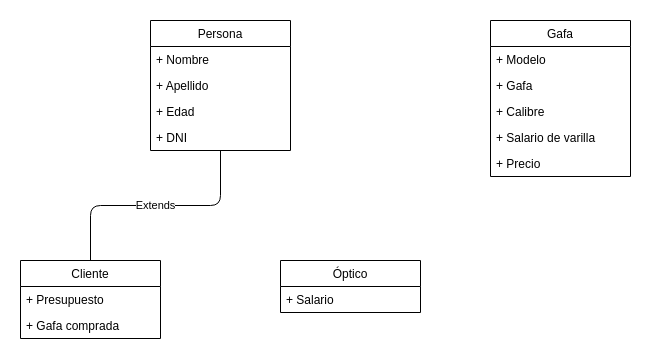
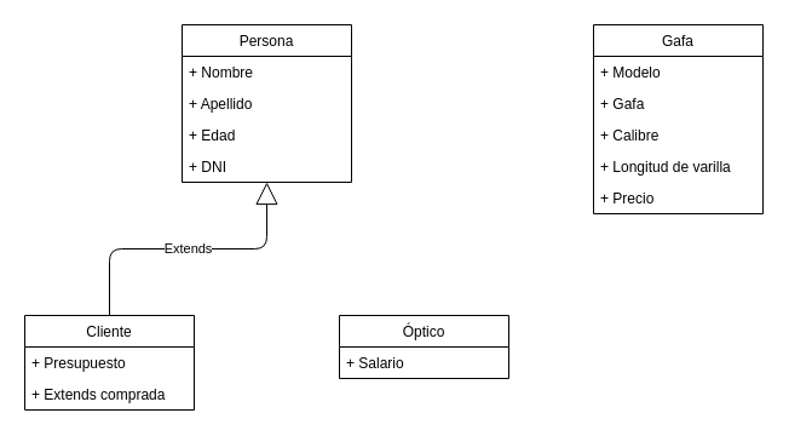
  <mxCell id="0" />
  <mxCell id="1" parent="0" />
  <mxCell id="2" value="Persona" style="swimlane;fontStyle=0;childLayout=stackLayout;horizontal=1;startSize=26;fillColor=none;horizontalStack=0;resizeParent=1;resizeParentMax=0;resizeLast=0;collapsible=1;marginBottom=0;" vertex="1" parent="1"><mxGeometry x="150" y="20" width="140" height="130" as="geometry"><mxRectangle x="170" y="20" width="80" height="26" as="alternateBounds" /></mxGeometry></mxCell>
  <mxCell id="3" value="+ Nombre" style="text;strokeColor=none;fillColor=none;align=left;verticalAlign=top;spacingLeft=4;spacingRight=4;overflow=hidden;rotatable=0;points=[[0,0.5],[1,0.5]];portConstraint=eastwest;" vertex="1" parent="2"><mxGeometry y="26" width="140" height="26" as="geometry" /></mxCell>
  <mxCell id="4" value="+ Apellido" style="text;strokeColor=none;fillColor=none;align=left;verticalAlign=top;spacingLeft=4;spacingRight=4;overflow=hidden;rotatable=0;points=[[0,0.5],[1,0.5]];portConstraint=eastwest;" vertex="1" parent="2"><mxGeometry y="52" width="140" height="26" as="geometry" /></mxCell>
  <mxCell id="5" value="+ Edad" style="text;strokeColor=none;fillColor=none;align=left;verticalAlign=top;spacingLeft=4;spacingRight=4;overflow=hidden;rotatable=0;points=[[0,0.5],[1,0.5]];portConstraint=eastwest;" vertex="1" parent="2"><mxGeometry y="78" width="140" height="26" as="geometry" /></mxCell>
  <mxCell id="6" value="+ DNI" style="text;strokeColor=none;fillColor=none;align=left;verticalAlign=top;spacingLeft=4;spacingRight=4;overflow=hidden;rotatable=0;points=[[0,0.5],[1,0.5]];portConstraint=eastwest;" vertex="1" parent="2"><mxGeometry y="104" width="140" height="26" as="geometry" /></mxCell>
  <mxCell id="7" value="Cliente" style="swimlane;fontStyle=0;childLayout=stackLayout;horizontal=1;startSize=26;fillColor=none;horizontalStack=0;resizeParent=1;resizeParentMax=0;resizeLast=0;collapsible=1;marginBottom=0;" vertex="1" parent="1"><mxGeometry x="20" y="260" width="140" height="78" as="geometry" /></mxCell>
  <mxCell id="8" value="+ Presupuesto" style="text;strokeColor=none;fillColor=none;align=left;verticalAlign=top;spacingLeft=4;spacingRight=4;overflow=hidden;rotatable=0;points=[[0,0.5],[1,0.5]];portConstraint=eastwest;" vertex="1" parent="7"><mxGeometry y="26" width="140" height="26" as="geometry" /></mxCell>
- <mxCell id="9" value="+ Gafa comprada" style="text;strokeColor=none;fillColor=none;align=left;verticalAlign=top;spacingLeft=4;spacingRight=4;overflow=hidden;rotatable=0;points=[[0,0.5],[1,0.5]];portConstraint=eastwest;" vertex="1" parent="7"><mxGeometry y="52" width="140" height="26" as="geometry" /></mxCell>
+ <mxCell id="9" value="+ Extends comprada" style="text;strokeColor=none;fillColor=none;align=left;verticalAlign=top;spacingLeft=4;spacingRight=4;overflow=hidden;rotatable=0;points=[[0,0.5],[1,0.5]];portConstraint=eastwest;" vertex="1" parent="7"><mxGeometry y="52" width="140" height="26" as="geometry" /></mxCell>
  <mxCell id="10" value="Óptico" style="swimlane;fontStyle=0;childLayout=stackLayout;horizontal=1;startSize=26;fillColor=none;horizontalStack=0;resizeParent=1;resizeParentMax=0;resizeLast=0;collapsible=1;marginBottom=0;" vertex="1" parent="1"><mxGeometry x="280" y="260" width="140" height="52" as="geometry" /></mxCell>
  <mxCell id="11" value="+ Salario" style="text;strokeColor=none;fillColor=none;align=left;verticalAlign=top;spacingLeft=4;spacingRight=4;overflow=hidden;rotatable=0;points=[[0,0.5],[1,0.5]];portConstraint=eastwest;" vertex="1" parent="10"><mxGeometry y="26" width="140" height="26" as="geometry" /></mxCell>
  <mxCell id="12" value="Gafa" style="swimlane;fontStyle=0;childLayout=stackLayout;horizontal=1;startSize=26;fillColor=none;horizontalStack=0;resizeParent=1;resizeParentMax=0;resizeLast=0;collapsible=1;marginBottom=0;" vertex="1" parent="1"><mxGeometry x="490" y="20" width="140" height="156" as="geometry" /></mxCell>
  <mxCell id="13" value="+ Modelo" style="text;strokeColor=none;fillColor=none;align=left;verticalAlign=top;spacingLeft=4;spacingRight=4;overflow=hidden;rotatable=0;points=[[0,0.5],[1,0.5]];portConstraint=eastwest;" vertex="1" parent="12"><mxGeometry y="26" width="140" height="26" as="geometry" /></mxCell>
  <mxCell id="14" value="+ Gafa" style="text;strokeColor=none;fillColor=none;align=left;verticalAlign=top;spacingLeft=4;spacingRight=4;overflow=hidden;rotatable=0;points=[[0,0.5],[1,0.5]];portConstraint=eastwest;" vertex="1" parent="12"><mxGeometry y="52" width="140" height="26" as="geometry" /></mxCell>
  <mxCell id="15" value="+ Calibre" style="text;strokeColor=none;fillColor=none;align=left;verticalAlign=top;spacingLeft=4;spacingRight=4;overflow=hidden;rotatable=0;points=[[0,0.5],[1,0.5]];portConstraint=eastwest;" vertex="1" parent="12"><mxGeometry y="78" width="140" height="26" as="geometry" /></mxCell>
- <mxCell id="16" value="+ Salario de varilla" style="text;strokeColor=none;fillColor=none;align=left;verticalAlign=top;spacingLeft=4;spacingRight=4;overflow=hidden;rotatable=0;points=[[0,0.5],[1,0.5]];portConstraint=eastwest;" vertex="1" parent="12"><mxGeometry y="104" width="140" height="26" as="geometry" /></mxCell>
+ <mxCell id="16" value="+ Longitud de varilla" style="text;strokeColor=none;fillColor=none;align=left;verticalAlign=top;spacingLeft=4;spacingRight=4;overflow=hidden;rotatable=0;points=[[0,0.5],[1,0.5]];portConstraint=eastwest;" vertex="1" parent="12"><mxGeometry y="104" width="140" height="26" as="geometry" /></mxCell>
  <mxCell id="17" value="+ Precio" style="text;strokeColor=none;fillColor=none;align=left;verticalAlign=top;spacingLeft=4;spacingRight=4;overflow=hidden;rotatable=0;points=[[0,0.5],[1,0.5]];portConstraint=eastwest;" vertex="1" parent="12"><mxGeometry y="130" width="140" height="26" as="geometry" /></mxCell>
- <mxCell id="18" value="Extends" style="endArrow=none;endSize=16;endFill=0;html=1;edgeStyle=orthogonalEdgeStyle;" edge="1" parent="1" source="7" target="2"><mxGeometry width="160" relative="1" as="geometry"><mxPoint x="300" y="270" as="sourcePoint" /><mxPoint x="460" y="270" as="targetPoint" /></mxGeometry></mxCell>
+ <mxCell id="18" value="Extends" style="endArrow=block;endSize=16;endFill=0;html=1;edgeStyle=orthogonalEdgeStyle;" edge="1" parent="1" source="7" target="2"><mxGeometry width="160" relative="1" as="geometry"><mxPoint x="300" y="270" as="sourcePoint" /><mxPoint x="460" y="270" as="targetPoint" /></mxGeometry></mxCell>
